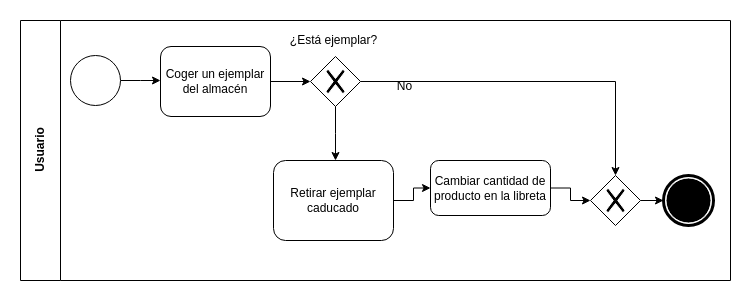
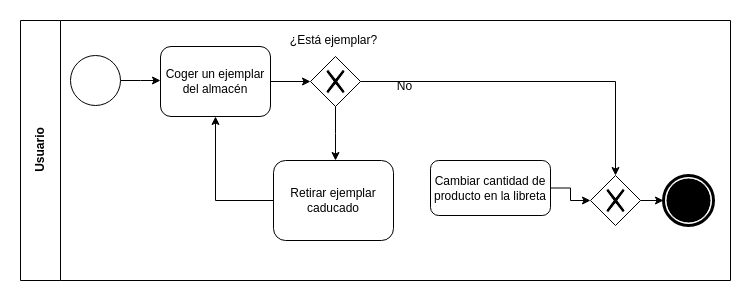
  <mxCell id="0" />
  <mxCell id="1" parent="0" />
  <mxCell id="2" value="Usuario" style="swimlane;html=1;startSize=40;horizontal=0;" vertex="1" parent="1"><mxGeometry x="20" y="20" width="710" height="260" as="geometry" /></mxCell>
  <mxCell id="3" style="edgeStyle=orthogonalEdgeStyle;rounded=0;orthogonalLoop=1;jettySize=auto;html=1;" edge="1" parent="2" source="4"><mxGeometry relative="1" as="geometry"><mxPoint x="140" y="60" as="targetPoint" /></mxGeometry></mxCell>
  <mxCell id="4" value="" style="shape=mxgraph.bpmn.shape;html=1;verticalLabelPosition=bottom;labelBackgroundColor=#ffffff;verticalAlign=top;align=center;perimeter=ellipsePerimeter;outlineConnect=0;outline=standard;symbol=general;" vertex="1" parent="2"><mxGeometry x="50" y="35" width="50" height="50" as="geometry" /></mxCell>
  <mxCell id="5" value="Coger un ejemplar del almacén" style="shape=ext;rounded=1;html=1;whiteSpace=wrap;" vertex="1" parent="2"><mxGeometry x="140" y="26" width="110" height="70" as="geometry" /></mxCell>
  <mxCell id="6" value="" style="shape=mxgraph.bpmn.shape;html=1;verticalLabelPosition=bottom;labelBackgroundColor=#ffffff;verticalAlign=top;align=center;perimeter=rhombusPerimeter;background=gateway;outlineConnect=0;outline=none;symbol=exclusiveGw;" vertex="1" parent="2"><mxGeometry x="290" y="36" width="50" height="50" as="geometry" /></mxCell>
  <mxCell id="7" style="edgeStyle=orthogonalEdgeStyle;rounded=0;orthogonalLoop=1;jettySize=auto;html=1;exitX=1;exitY=0.5;exitDx=0;exitDy=0;entryX=0;entryY=0.5;entryDx=0;entryDy=0;" edge="1" parent="2" source="5" target="6"><mxGeometry relative="1" as="geometry"><mxPoint x="280" y="61" as="targetPoint" /></mxGeometry></mxCell>
  <mxCell id="8" value="No" style="text;html=1;align=center;verticalAlign=middle;resizable=0;points=[];autosize=1;" vertex="1" parent="2"><mxGeometry x="369" y="56" width="30" height="20" as="geometry" /></mxCell>
- <mxCell id="9" style="edgeStyle=orthogonalEdgeStyle;rounded=0;orthogonalLoop=1;jettySize=auto;html=1;" edge="1" parent="2" source="10" target="11"><mxGeometry relative="1" as="geometry" /></mxCell>
+ <mxCell id="9" style="edgeStyle=orthogonalEdgeStyle;rounded=0;orthogonalLoop=1;jettySize=auto;html=1;" edge="1" parent="2" source="10" target="5"><mxGeometry relative="1" as="geometry" /></mxCell>
  <mxCell id="10" value="Retirar ejemplar caducado" style="shape=ext;rounded=1;html=1;whiteSpace=wrap;" vertex="1" parent="2"><mxGeometry x="253" y="140" width="120" height="80" as="geometry" /></mxCell>
  <mxCell id="11" value="Cambiar cantidad de producto en la libreta" style="shape=ext;rounded=1;html=1;whiteSpace=wrap;" vertex="1" parent="2"><mxGeometry x="410" y="140" width="120" height="55" as="geometry" /></mxCell>
  <mxCell id="12" style="edgeStyle=orthogonalEdgeStyle;rounded=0;orthogonalLoop=1;jettySize=auto;html=1;exitX=1;exitY=0.5;exitDx=0;exitDy=0;entryX=0;entryY=0.5;entryDx=0;entryDy=0;" edge="1" parent="2" source="13" target="16"><mxGeometry relative="1" as="geometry" /></mxCell>
  <mxCell id="13" value="" style="shape=mxgraph.bpmn.shape;html=1;verticalLabelPosition=bottom;labelBackgroundColor=#ffffff;verticalAlign=top;align=center;perimeter=rhombusPerimeter;background=gateway;outlineConnect=0;outline=none;symbol=exclusiveGw;" vertex="1" parent="2"><mxGeometry x="570" y="155" width="50" height="50" as="geometry" /></mxCell>
  <mxCell id="14" style="edgeStyle=orthogonalEdgeStyle;rounded=0;orthogonalLoop=1;jettySize=auto;html=1;entryX=0;entryY=0.5;entryDx=0;entryDy=0;" edge="1" parent="2" source="11" target="13"><mxGeometry relative="1" as="geometry"><mxPoint x="590" y="180" as="targetPoint" /></mxGeometry></mxCell>
  <mxCell id="15" style="edgeStyle=orthogonalEdgeStyle;rounded=0;orthogonalLoop=1;jettySize=auto;html=1;exitX=1;exitY=0.5;exitDx=0;exitDy=0;entryX=0.5;entryY=0;entryDx=0;entryDy=0;" edge="1" parent="2" source="6" target="13"><mxGeometry relative="1" as="geometry"><mxPoint x="590" y="130" as="targetPoint" /><Array as="points"><mxPoint x="595" y="61" /></Array></mxGeometry></mxCell>
  <mxCell id="16" value="" style="shape=mxgraph.bpmn.shape;html=1;verticalLabelPosition=bottom;labelBackgroundColor=#ffffff;verticalAlign=top;align=center;perimeter=ellipsePerimeter;outlineConnect=0;outline=end;symbol=terminate;" vertex="1" parent="2"><mxGeometry x="643" y="155" width="50" height="50" as="geometry" /></mxCell>
  <mxCell id="17" value="¿Está ejemplar?" style="text;html=1;align=center;verticalAlign=middle;resizable=0;points=[];autosize=1;" vertex="1" parent="1"><mxGeometry x="278" y="30" width="110" height="20" as="geometry" /></mxCell>
  <mxCell id="18" style="edgeStyle=orthogonalEdgeStyle;rounded=0;orthogonalLoop=1;jettySize=auto;html=1;exitX=0.5;exitY=1;exitDx=0;exitDy=0;" edge="1" parent="1" source="6"><mxGeometry relative="1" as="geometry"><mxPoint x="335" y="160" as="targetPoint" /></mxGeometry></mxCell>
